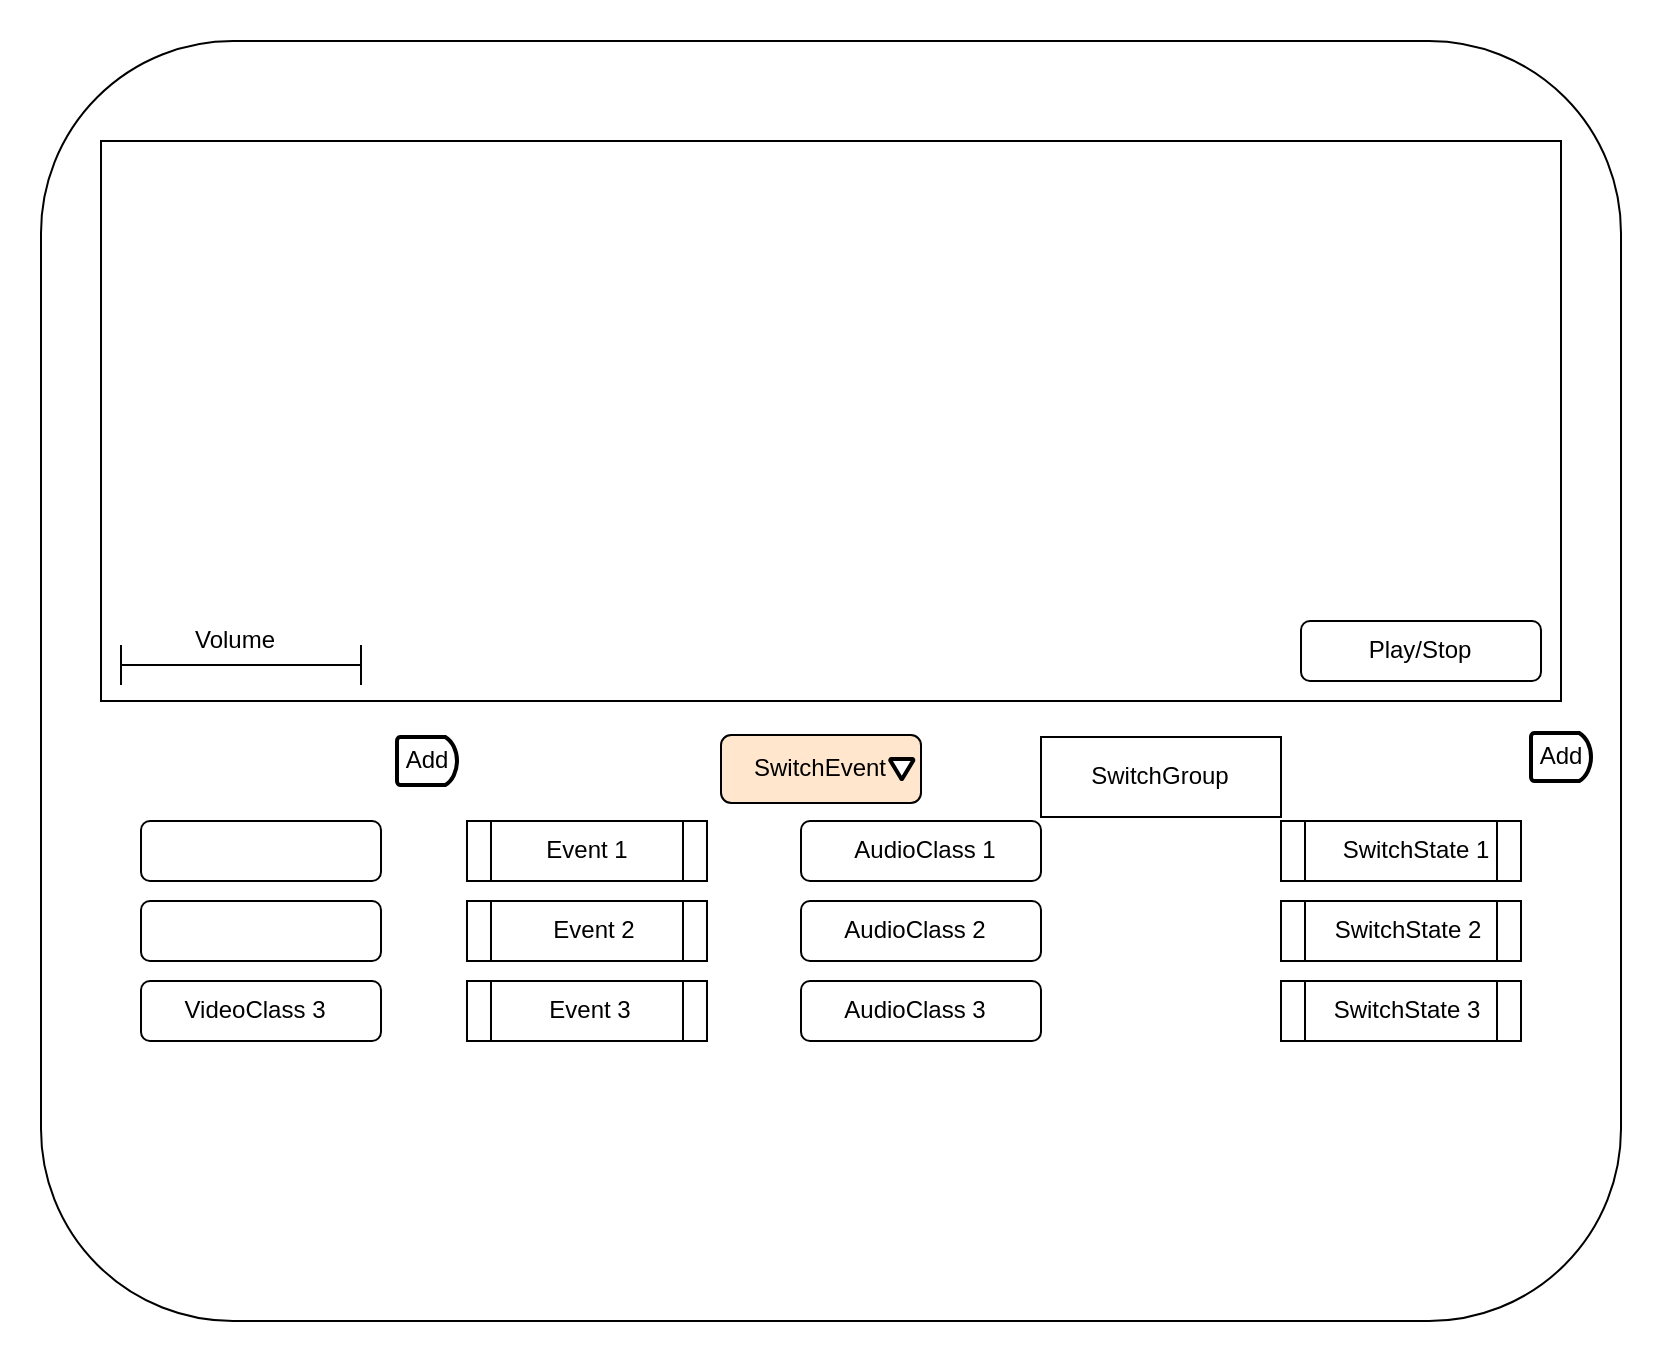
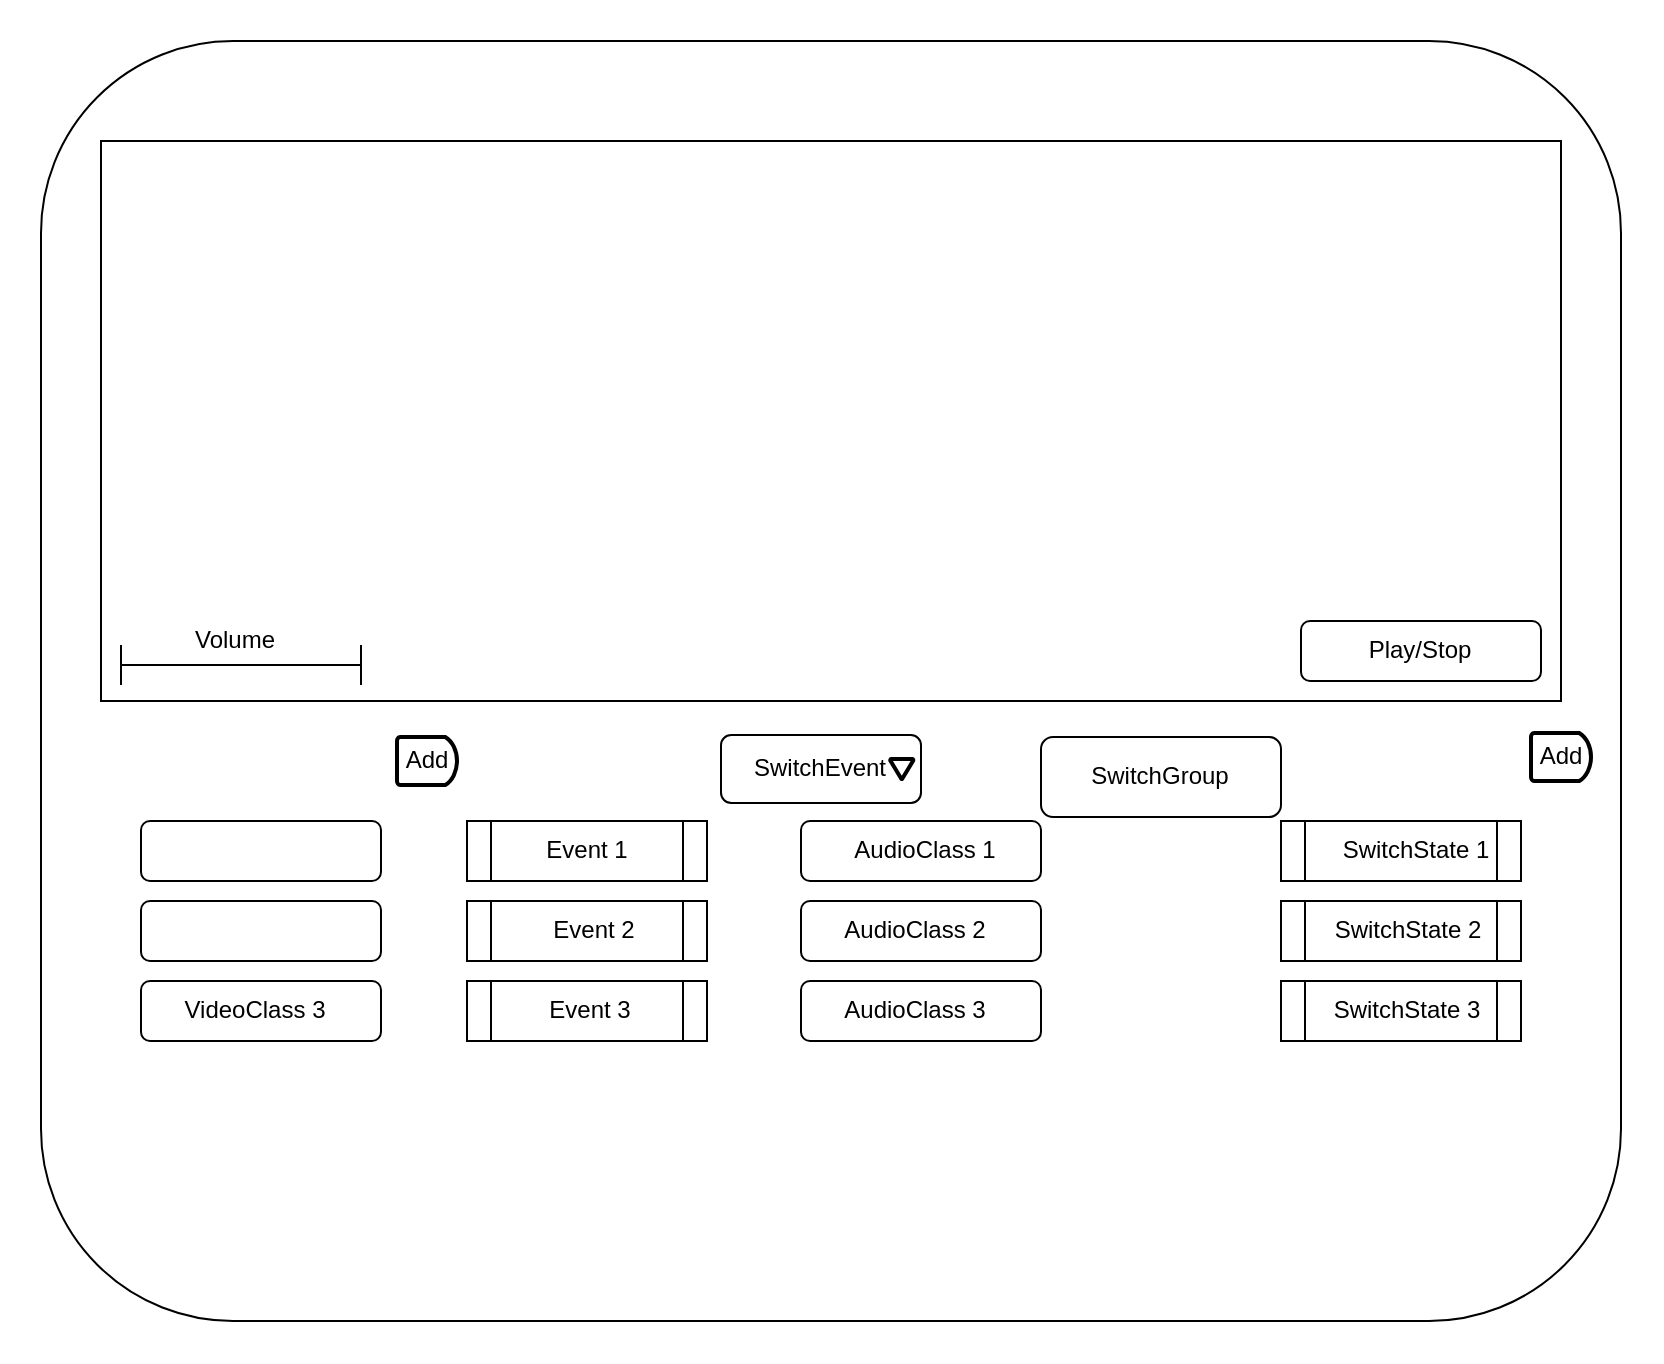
  <mxCell id="0" />
  <mxCell id="1" parent="0" />
  <mxCell id="2" value="" style="rounded=1;whiteSpace=wrap;html=1;imageAspect=1;" parent="1" vertex="1"><mxGeometry x="20" y="20" width="790" height="640" as="geometry" /></mxCell>
  <mxCell id="3" value="" style="rounded=0;whiteSpace=wrap;html=1;" parent="1" vertex="1"><mxGeometry x="50" y="70" width="730" height="280" as="geometry" /></mxCell>
  <mxCell id="4" value="" style="group" parent="1" vertex="1" connectable="0"><mxGeometry x="193" y="368" width="40" height="24" as="geometry" /></mxCell>
  <mxCell id="5" value="" style="strokeWidth=2;html=1;shape=mxgraph.flowchart.delay;whiteSpace=wrap;" parent="4" vertex="1"><mxGeometry x="5" width="30" height="24" as="geometry" /></mxCell>
  <mxCell id="6" value="Add" style="text;html=1;resizable=0;autosize=1;align=center;verticalAlign=middle;points=[];fillColor=none;strokeColor=none;rounded=0;" parent="4" vertex="1"><mxGeometry y="2" width="40" height="20" as="geometry" /></mxCell>
  <mxCell id="7" value="" style="group" parent="1" vertex="1" connectable="0"><mxGeometry x="60" y="310" width="120" height="32" as="geometry" /></mxCell>
  <mxCell id="8" value="" style="shape=crossbar;whiteSpace=wrap;html=1;rounded=1;" parent="7" vertex="1"><mxGeometry y="12" width="120" height="20" as="geometry" /></mxCell>
  <mxCell id="9" value="Volume" style="text;html=1;resizable=0;autosize=1;align=center;verticalAlign=middle;points=[];fillColor=none;strokeColor=none;rounded=0;" parent="7" vertex="1"><mxGeometry x="27" width="60" height="20" as="geometry" /></mxCell>
  <mxCell id="10" value="" style="group" parent="1" vertex="1" connectable="0"><mxGeometry x="650" y="310" width="120" height="30" as="geometry" /></mxCell>
  <mxCell id="11" value="" style="rounded=1;whiteSpace=wrap;html=1;gradientColor=none;" parent="10" vertex="1"><mxGeometry width="120" height="30" as="geometry" /></mxCell>
  <mxCell id="12" value="Play/Stop" style="text;html=1;strokeColor=none;fillColor=none;align=center;verticalAlign=middle;whiteSpace=wrap;rounded=0;" parent="10" vertex="1"><mxGeometry x="10" y="5" width="100" height="20" as="geometry" /></mxCell>
  <mxCell id="13" value="" style="group" parent="1" vertex="1" connectable="0"><mxGeometry x="70" y="410" width="120" height="30" as="geometry" /></mxCell>
  <mxCell id="14" value="" style="rounded=1;whiteSpace=wrap;html=1;" parent="13" vertex="1"><mxGeometry width="120" height="30" as="geometry" /></mxCell>
  <mxCell id="15" value="" style="group" parent="1" vertex="1" connectable="0"><mxGeometry x="70" y="450" width="120" height="30" as="geometry" /></mxCell>
  <mxCell id="16" value="" style="rounded=1;whiteSpace=wrap;html=1;" parent="15" vertex="1"><mxGeometry width="120" height="30" as="geometry" /></mxCell>
  <mxCell id="17" value="" style="group" parent="1" vertex="1" connectable="0"><mxGeometry x="70" y="490" width="120" height="30" as="geometry" /></mxCell>
  <mxCell id="18" value="" style="rounded=1;whiteSpace=wrap;html=1;" parent="17" vertex="1"><mxGeometry width="120" height="30" as="geometry" /></mxCell>
  <mxCell id="19" value="VideoClass 3" style="text;html=1;strokeColor=none;fillColor=none;align=center;verticalAlign=middle;whiteSpace=wrap;rounded=0;" parent="17" vertex="1"><mxGeometry x="10" y="5" width="95" height="20" as="geometry" /></mxCell>
  <mxCell id="20" value="" style="group" parent="1" vertex="1" connectable="0"><mxGeometry x="233" y="410" width="120" height="30" as="geometry" /></mxCell>
  <mxCell id="21" value="" style="shape=process;whiteSpace=wrap;html=1;backgroundOutline=1;" parent="20" vertex="1"><mxGeometry width="120" height="30" as="geometry" /></mxCell>
  <mxCell id="22" value="Event 1" style="text;html=1;strokeColor=none;fillColor=none;align=center;verticalAlign=middle;whiteSpace=wrap;rounded=0;" parent="20" vertex="1"><mxGeometry x="24" y="5" width="73" height="20" as="geometry" /></mxCell>
  <mxCell id="23" value="" style="group" parent="1" vertex="1" connectable="0"><mxGeometry x="233" y="450" width="120" height="30" as="geometry" /></mxCell>
  <mxCell id="24" value="" style="shape=process;whiteSpace=wrap;html=1;backgroundOutline=1;" parent="23" vertex="1"><mxGeometry width="120" height="30" as="geometry" /></mxCell>
  <mxCell id="25" value="Event 2" style="text;html=1;strokeColor=none;fillColor=none;align=center;verticalAlign=middle;whiteSpace=wrap;rounded=0;" parent="23" vertex="1"><mxGeometry x="21" y="5" width="86" height="20" as="geometry" /></mxCell>
  <mxCell id="26" value="" style="group" parent="1" vertex="1" connectable="0"><mxGeometry x="233" y="490" width="120" height="30" as="geometry" /></mxCell>
  <mxCell id="27" value="" style="shape=process;whiteSpace=wrap;html=1;backgroundOutline=1;" parent="26" vertex="1"><mxGeometry width="120" height="30" as="geometry" /></mxCell>
  <mxCell id="28" value="Event 3" style="text;html=1;strokeColor=none;fillColor=none;align=center;verticalAlign=middle;whiteSpace=wrap;rounded=0;" parent="26" vertex="1"><mxGeometry x="17" y="5" width="90" height="20" as="geometry" /></mxCell>
- <mxCell id="29" value="SwitchGroup" style="whiteSpace=wrap;html=1;rounded=0;" parent="1" vertex="1"><mxGeometry x="520" y="368" width="120" height="40" as="geometry" /></mxCell>
+ <mxCell id="29" value="SwitchGroup" style="rounded=1;whiteSpace=wrap;html=1;" parent="1" vertex="1"><mxGeometry x="520" y="368" width="120" height="40" as="geometry" /></mxCell>
  <mxCell id="30" value="" style="group" parent="1" vertex="1" connectable="0"><mxGeometry x="400" y="410" width="120" height="30" as="geometry" /></mxCell>
  <mxCell id="31" value="" style="rounded=1;whiteSpace=wrap;html=1;" parent="30" vertex="1"><mxGeometry width="120" height="30" as="geometry" /></mxCell>
  <mxCell id="32" value="AudioClass 1" style="text;html=1;strokeColor=none;fillColor=none;align=center;verticalAlign=middle;whiteSpace=wrap;rounded=0;" parent="30" vertex="1"><mxGeometry x="15" y="5" width="95" height="20" as="geometry" /></mxCell>
  <mxCell id="33" value="" style="group" parent="1" vertex="1" connectable="0"><mxGeometry x="400" y="450" width="120" height="30" as="geometry" /></mxCell>
  <mxCell id="34" value="" style="rounded=1;whiteSpace=wrap;html=1;" parent="33" vertex="1"><mxGeometry width="120" height="30" as="geometry" /></mxCell>
  <mxCell id="35" value="AudioClass 2" style="text;html=1;strokeColor=none;fillColor=none;align=center;verticalAlign=middle;whiteSpace=wrap;rounded=0;" parent="33" vertex="1"><mxGeometry x="15" y="5" width="85" height="20" as="geometry" /></mxCell>
  <mxCell id="36" value="" style="group" parent="1" vertex="1" connectable="0"><mxGeometry x="400" y="490" width="120" height="30" as="geometry" /></mxCell>
  <mxCell id="37" value="" style="rounded=1;whiteSpace=wrap;html=1;" parent="36" vertex="1"><mxGeometry width="120" height="30" as="geometry" /></mxCell>
  <mxCell id="38" value="AudioClass 3" style="text;html=1;strokeColor=none;fillColor=none;align=center;verticalAlign=middle;whiteSpace=wrap;rounded=0;" parent="36" vertex="1"><mxGeometry x="10" y="5" width="95" height="20" as="geometry" /></mxCell>
  <mxCell id="39" value="" style="group" parent="1" vertex="1" connectable="0"><mxGeometry x="640" y="410" width="130" height="30" as="geometry" /></mxCell>
  <mxCell id="40" value="" style="shape=process;whiteSpace=wrap;html=1;backgroundOutline=1;" parent="39" vertex="1"><mxGeometry width="120" height="30" as="geometry" /></mxCell>
  <mxCell id="41" value="SwitchState 1" style="text;html=1;strokeColor=none;fillColor=none;align=center;verticalAlign=middle;whiteSpace=wrap;rounded=0;" parent="39" vertex="1"><mxGeometry x="26" y="5" width="84" height="20" as="geometry" /></mxCell>
  <mxCell id="42" value="" style="group" parent="1" vertex="1" connectable="0"><mxGeometry x="640" y="450" width="120" height="30" as="geometry" /></mxCell>
  <mxCell id="43" value="" style="shape=process;whiteSpace=wrap;html=1;backgroundOutline=1;" parent="42" vertex="1"><mxGeometry width="120" height="30" as="geometry" /></mxCell>
  <mxCell id="44" value="SwitchState 2" style="text;html=1;strokeColor=none;fillColor=none;align=center;verticalAlign=middle;whiteSpace=wrap;rounded=0;" parent="42" vertex="1"><mxGeometry x="21" y="5" width="86" height="20" as="geometry" /></mxCell>
  <mxCell id="45" value="" style="group" parent="1" vertex="1" connectable="0"><mxGeometry x="640" y="490" width="120" height="30" as="geometry" /></mxCell>
  <mxCell id="46" value="" style="shape=process;whiteSpace=wrap;html=1;backgroundOutline=1;" parent="45" vertex="1"><mxGeometry width="120" height="30" as="geometry" /></mxCell>
  <mxCell id="47" value="SwitchState 3" style="text;html=1;strokeColor=none;fillColor=none;align=center;verticalAlign=middle;whiteSpace=wrap;rounded=0;" parent="45" vertex="1"><mxGeometry x="17" y="5" width="93" height="20" as="geometry" /></mxCell>
  <mxCell id="48" value="" style="group" vertex="1" connectable="0" parent="1"><mxGeometry x="760" y="366" width="40" height="24" as="geometry" /></mxCell>
  <mxCell id="49" value="" style="strokeWidth=2;html=1;shape=mxgraph.flowchart.delay;whiteSpace=wrap;" vertex="1" parent="48"><mxGeometry x="5" width="30" height="24" as="geometry" /></mxCell>
  <mxCell id="50" value="Add" style="text;html=1;resizable=0;autosize=1;align=center;verticalAlign=middle;points=[];fillColor=none;strokeColor=none;rounded=0;" vertex="1" parent="48"><mxGeometry y="2" width="40" height="20" as="geometry" /></mxCell>
  <mxCell id="51" value="" style="group" vertex="1" connectable="0" parent="1"><mxGeometry x="360" y="366" width="100" height="34" as="geometry" /></mxCell>
- <mxCell id="52" value="SwitchEvent" style="rounded=1;whiteSpace=wrap;html=1;fillColor=#ffe6cc;" vertex="1" parent="51"><mxGeometry y="1" width="100" height="34" as="geometry" /></mxCell>
+ <mxCell id="52" value="SwitchEvent" style="rounded=1;whiteSpace=wrap;html=1;" vertex="1" parent="51"><mxGeometry y="1" width="100" height="34" as="geometry" /></mxCell>
  <mxCell id="53" value="" style="strokeWidth=2;html=1;shape=mxgraph.flowchart.merge_or_storage;whiteSpace=wrap;" vertex="1" parent="51"><mxGeometry x="84.615" y="13" width="11.538" height="10" as="geometry" /></mxCell>
